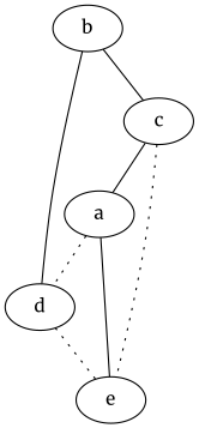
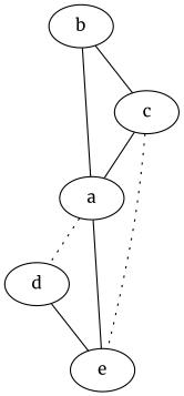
  graph {
    fontname=Merriweather
    node [fontname=Merriweather]
    edge [fontname=Merriweather]
    a
    d
    e
    b
    c
    a -- d [style=dotted]
    a -- e [style=solid]
-   d -- e [style=dotted]
-   b -- d
+   d -- e [style=solid]
+   b -- a
    b -- c
    c -- a
    c -- e [style=dotted]
  }
